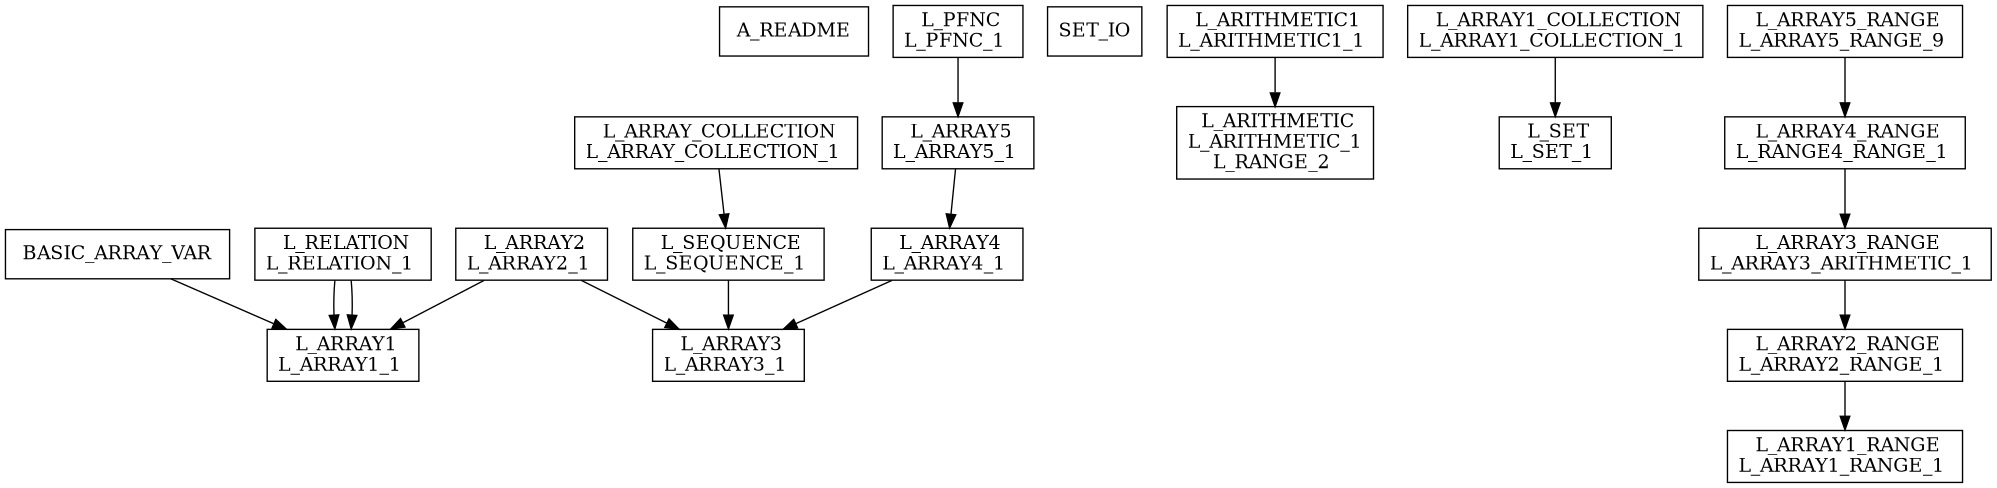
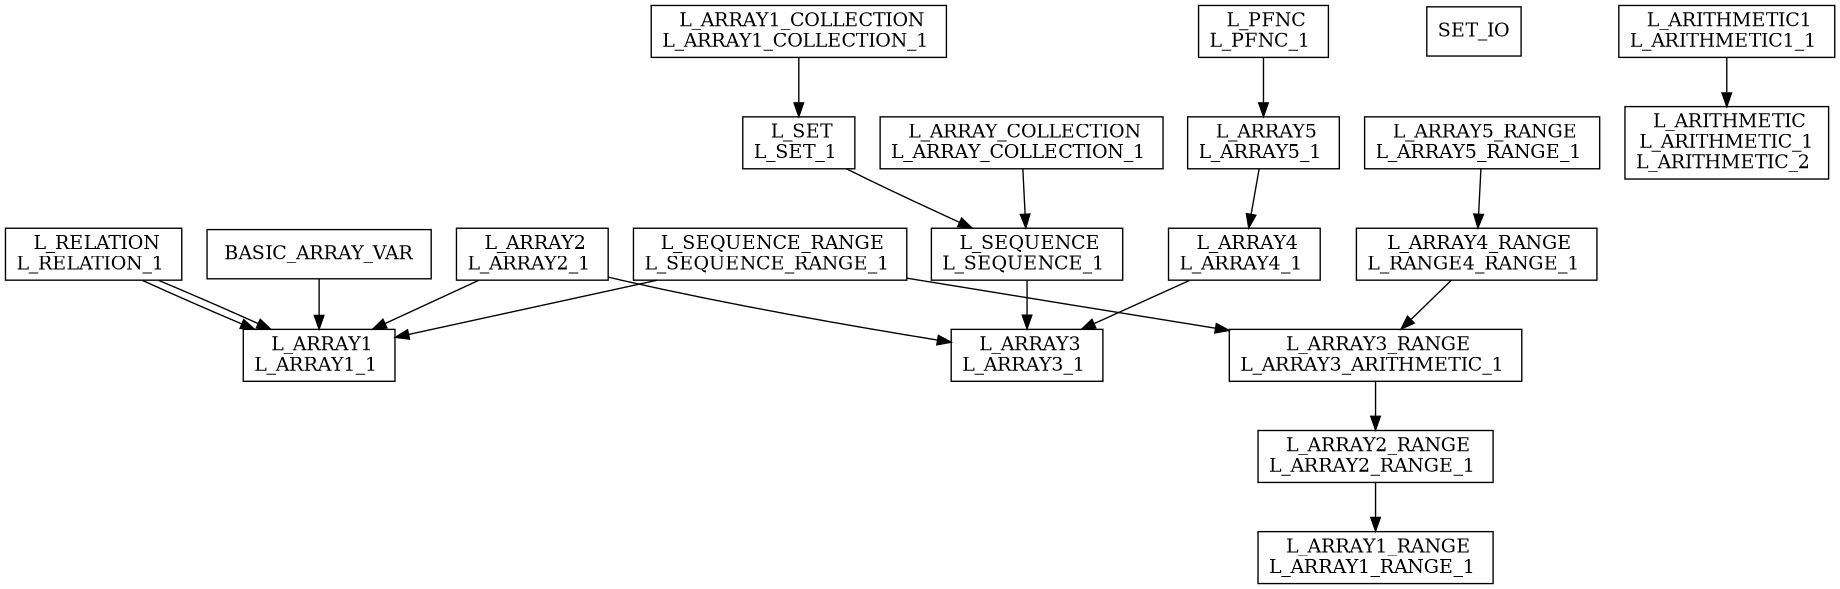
  digraph {
    node [shape=box]
-   n1 [label=" A_README "]
    n2 [label=" BASIC_ARRAY_VAR "]
    n3 [label=" L_ARRAY1\nL_ARRAY1_1 "]
    n4 [label=SET_IO]
    n5 [label=" L_ARITHMETIC1\nL_ARITHMETIC1_1 "]
-   n6 [label=" L_ARITHMETIC\nL_ARITHMETIC_1\nL_RANGE_2 "]
+   n6 [label=" L_ARITHMETIC\nL_ARITHMETIC_1\nL_ARITHMETIC_2 "]
    n7 [label=" L_ARRAY1_COLLECTION\nL_ARRAY1_COLLECTION_1 "]
    n8 [label=" L_SET\nL_SET_1 "]
    n9 [label=" L_ARRAY_COLLECTION\nL_ARRAY_COLLECTION_1 "]
    n10 [label=" L_SEQUENCE\nL_SEQUENCE_1 "]
    n11 [label=" L_ARRAY1_RANGE\nL_ARRAY1_RANGE_1 "]
    n12 [label=" L_ARRAY2\nL_ARRAY2_1 "]
    n13 [label=" L_ARRAY3\nL_ARRAY3_1 "]
    n14 [label=" L_ARRAY2_RANGE\nL_ARRAY2_RANGE_1 "]
    n15 [label=" L_ARRAY3_RANGE\nL_ARRAY3_ARITHMETIC_1 "]
    n16 [label=" L_ARRAY4\nL_ARRAY4_1 "]
    n17 [label=" L_ARRAY4_RANGE\nL_RANGE4_RANGE_1 "]
    n18 [label=" L_ARRAY5\nL_ARRAY5_1 "]
-   n19 [label=" L_ARRAY5_RANGE\nL_ARRAY5_RANGE_9 "]
+   n19 [label=" L_ARRAY5_RANGE\nL_ARRAY5_RANGE_1 "]
    n20 [label=" L_PFNC\nL_PFNC_1 "]
    n21 [label=" L_RELATION\nL_RELATION_1 "]
+   n22 [label=" L_SEQUENCE_RANGE\nL_SEQUENCE_RANGE_1 "]
    n2 -> n3
    n5 -> n6
    n7 -> n8
+   n8 -> n10
    n9 -> n10
    n10 -> n13
    n12 -> n3
    n12 -> n13
    n14 -> n11
    n15 -> n14
    n16 -> n13
    n17 -> n15
    n18 -> n16
    n19 -> n17
    n20 -> n18
    n21 -> n3
    n21 -> n3
+   n22 -> n3
+   n22 -> n15
  }
